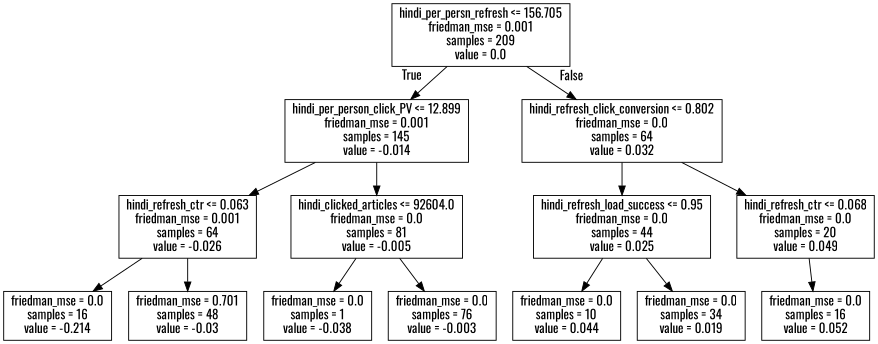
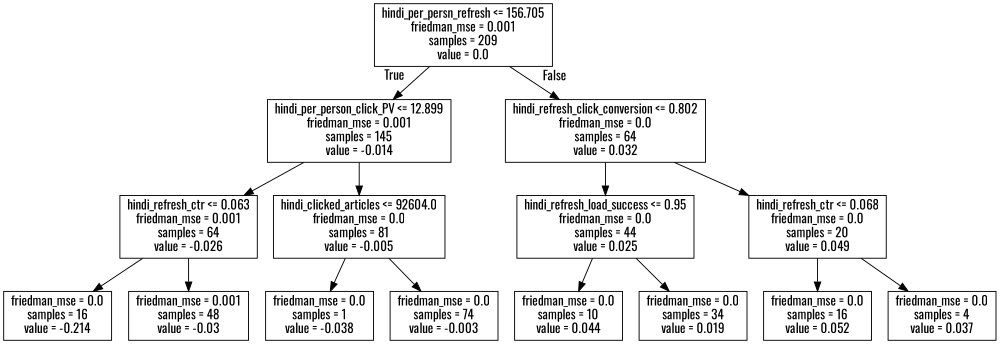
  digraph {
    fontname=Oswald
    node [fontname=Oswald shape=box]
    edge [fontname=Oswald]
    n1 [label="hindi_per_persn_refresh <= 156.705\nfriedman_mse = 0.001\nsamples = 209\nvalue = 0.0"]
    n2 [label="hindi_per_person_click_PV <= 12.899\nfriedman_mse = 0.001\nsamples = 145\nvalue = -0.014"]
    n3 [label="hindi_refresh_click_conversion <= 0.802\nfriedman_mse = 0.0\nsamples = 64\nvalue = 0.032"]
    n4 [label="hindi_refresh_ctr <= 0.063\nfriedman_mse = 0.001\nsamples = 64\nvalue = -0.026"]
    n5 [label="hindi_clicked_articles <= 92604.0\nfriedman_mse = 0.0\nsamples = 81\nvalue = -0.005"]
    n6 [label="hindi_refresh_load_success <= 0.95\nfriedman_mse = 0.0\nsamples = 44\nvalue = 0.025"]
    n7 [label="hindi_refresh_ctr <= 0.068\nfriedman_mse = 0.0\nsamples = 20\nvalue = 0.049"]
    n8 [label="friedman_mse = 0.0\nsamples = 16\nvalue = -0.214"]
-   n9 [label="friedman_mse = 0.701\nsamples = 48\nvalue = -0.03"]
+   n9 [label="friedman_mse = 0.001\nsamples = 48\nvalue = -0.03"]
    n10 [label="friedman_mse = 0.0\nsamples = 1\nvalue = -0.038"]
-   n11 [label="friedman_mse = 0.0\nsamples = 76\nvalue = -0.003"]
+   n11 [label="friedman_mse = 0.0\nsamples = 74\nvalue = -0.003"]
    n12 [label="friedman_mse = 0.0\nsamples = 10\nvalue = 0.044"]
    n13 [label="friedman_mse = 0.0\nsamples = 34\nvalue = 0.019"]
    n14 [label="friedman_mse = 0.0\nsamples = 16\nvalue = 0.052"]
+   n15 [label="friedman_mse = 0.0\nsamples = 4\nvalue = 0.037"]
    n1 -> n2 [headlabel=True labelangle=45 labeldistance=2.5]
    n1 -> n3 [headlabel=False labelangle=-45 labeldistance=2.5]
    n2 -> n4
    n2 -> n5
    n3 -> n6
    n3 -> n7
    n4 -> n8
    n4 -> n9
    n5 -> n10
    n5 -> n11
    n6 -> n12
    n6 -> n13
    n7 -> n14
+   n7 -> n15
  }
